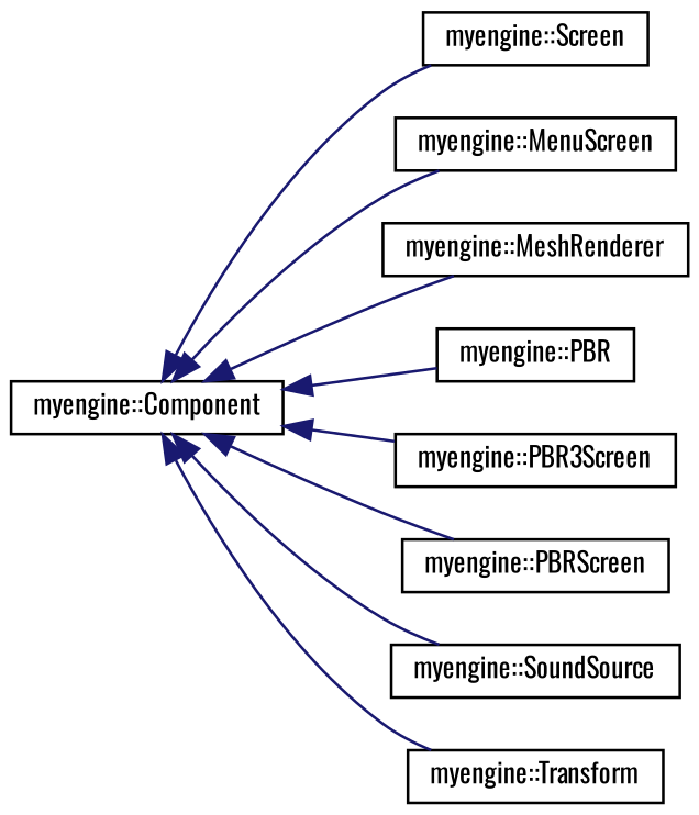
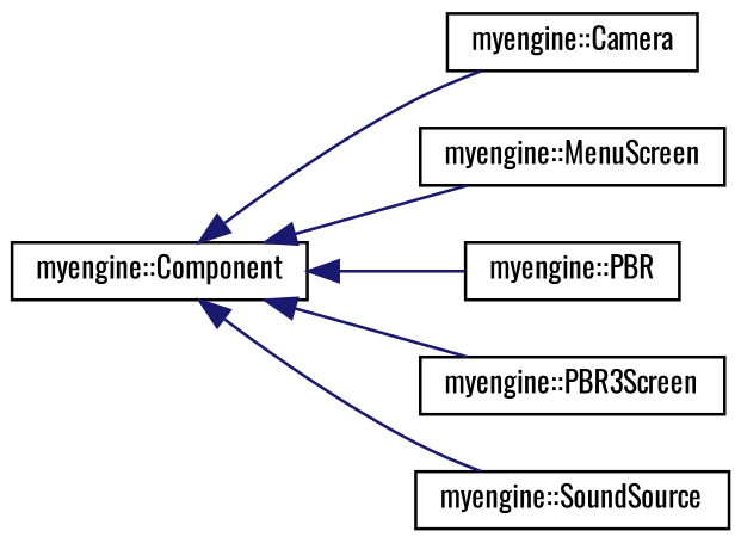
  digraph {
    fontname=Oswald
    rankdir=LR
    node [color=black fillcolor=white fontname=Oswald fontsize=10 shape=record style=filled]
    edge [color=midnightblue dir=back fontname=Oswald fontsize=10 labelfontname=Helvetica labelfontsize=10 style=solid]
    n1 [height=0.2 label="myengine::Component" width=0.4]
-   n2 [height=0.2 label="myengine::Screen" width=0.4]
+   n2 [height=0.2 label="myengine::Camera" width=0.4]
    n3 [height=0.2 label="myengine::MenuScreen" width=0.4]
-   n4 [height=0.2 label="myengine::MeshRenderer" width=0.4]
    n5 [height=0.2 label="myengine::PBR" width=0.4]
    n6 [height=0.2 label="myengine::PBR3Screen" width=0.4]
-   n7 [height=0.2 label="myengine::PBRScreen" width=0.4]
    n8 [height=0.2 label="myengine::SoundSource" width=0.4]
-   n9 [height=0.2 label="myengine::Transform" width=0.4]
    n1 -> n2
    n1 -> n3
-   n1 -> n4
    n1 -> n5
    n1 -> n6
-   n1 -> n7
    n1 -> n8
-   n1 -> n9
  }
